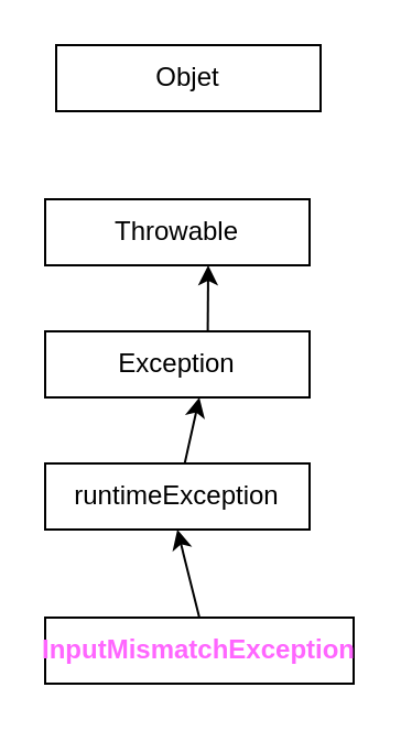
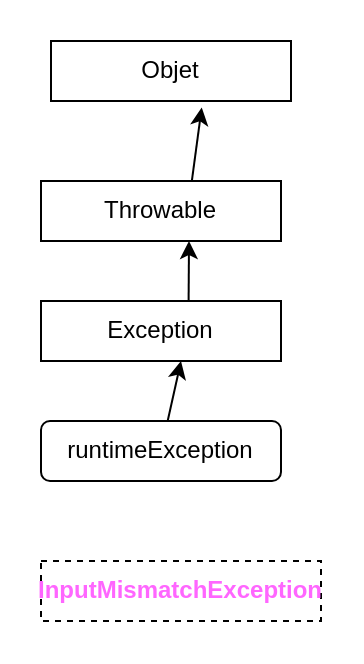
  <mxCell id="0" />
  <mxCell id="1" parent="0" />
+ <mxCell id="2" value="" style="edgeStyle=none;html=1;exitX=0.628;exitY=0.015;exitDx=0;exitDy=0;exitPerimeter=0;entryX=0.628;entryY=1.107;entryDx=0;entryDy=0;entryPerimeter=0;" edge="1" parent="1" source="5" target="3"><mxGeometry relative="1" as="geometry"><mxPoint x="240" y="45" as="targetPoint" /></mxGeometry></mxCell>
  <mxCell id="3" value="Objet" style="whiteSpace=wrap;html=1;" vertex="1" parent="1"><mxGeometry x="25" y="20" width="120" height="30" as="geometry" /></mxCell>
  <mxCell id="4" value="Exception" style="whiteSpace=wrap;html=1;" vertex="1" parent="1"><mxGeometry x="20" y="150" width="120" height="30" as="geometry" /></mxCell>
  <mxCell id="5" value="Throwable" style="whiteSpace=wrap;html=1;" vertex="1" parent="1"><mxGeometry x="20" y="90" width="120" height="30" as="geometry" /></mxCell>
  <mxCell id="6" value="" style="edgeStyle=none;html=1;exitX=0.615;exitY=0.012;exitDx=0;exitDy=0;exitPerimeter=0;" edge="1" parent="1" source="4"><mxGeometry relative="1" as="geometry"><mxPoint x="105.36" y="100.45" as="sourcePoint" /><mxPoint x="94" y="120" as="targetPoint" /></mxGeometry></mxCell>
- <mxCell id="7" value="runtimeException" style="whiteSpace=wrap;html=1;" vertex="1" parent="1"><mxGeometry x="20" y="210" width="120" height="30" as="geometry" /></mxCell>
+ <mxCell id="7" value="runtimeException" style="whiteSpace=wrap;html=1;rounded=1;" vertex="1" parent="1"><mxGeometry x="20" y="210" width="120" height="30" as="geometry" /></mxCell>
  <mxCell id="8" value="" style="edgeStyle=none;html=1;" edge="1" parent="1" source="7"><mxGeometry relative="1" as="geometry"><mxPoint x="103.8" y="160.36" as="sourcePoint" /><mxPoint x="90" y="180" as="targetPoint" /></mxGeometry></mxCell>
- <mxCell id="9" value="&lt;b&gt;&lt;font color=&quot;#ff66ff&quot;&gt;InputMismatchException&lt;/font&gt;&lt;/b&gt;" style="whiteSpace=wrap;html=1;" vertex="1" parent="1"><mxGeometry x="20" y="280" width="140" height="30" as="geometry" /></mxCell>
- <mxCell id="10" value="" style="edgeStyle=none;html=1;exitX=0.5;exitY=0;exitDx=0;exitDy=0;entryX=0.5;entryY=1;entryDx=0;entryDy=0;" edge="1" parent="1" source="9" target="7"><mxGeometry relative="1" as="geometry"><mxPoint x="93.333" y="220" as="sourcePoint" /><mxPoint x="100" y="190" as="targetPoint" /></mxGeometry></mxCell>
+ <mxCell id="9" value="&lt;b&gt;&lt;font color=&quot;#ff66ff&quot;&gt;InputMismatchException&lt;/font&gt;&lt;/b&gt;" style="whiteSpace=wrap;html=1;dashed=1;" vertex="1" parent="1"><mxGeometry x="20" y="280" width="140" height="30" as="geometry" /></mxCell>
